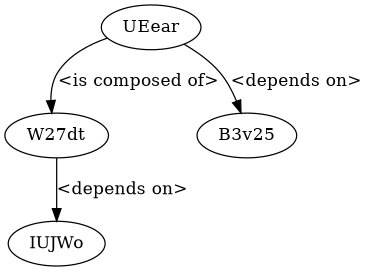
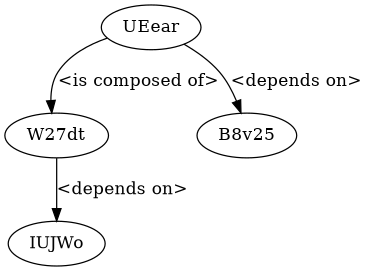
  digraph {
    n1 [label=W27dt]
    n2 [label=IUJWo]
-   n3 [label=B3v25]
+   n3 [label=B8v25]
    n4 [label=UEear]
    n1 -> n2 [label="<depends on>"]
    n4 -> n1 [label="<is composed of>"]
    n4 -> n3 [label="<depends on>"]
  }
